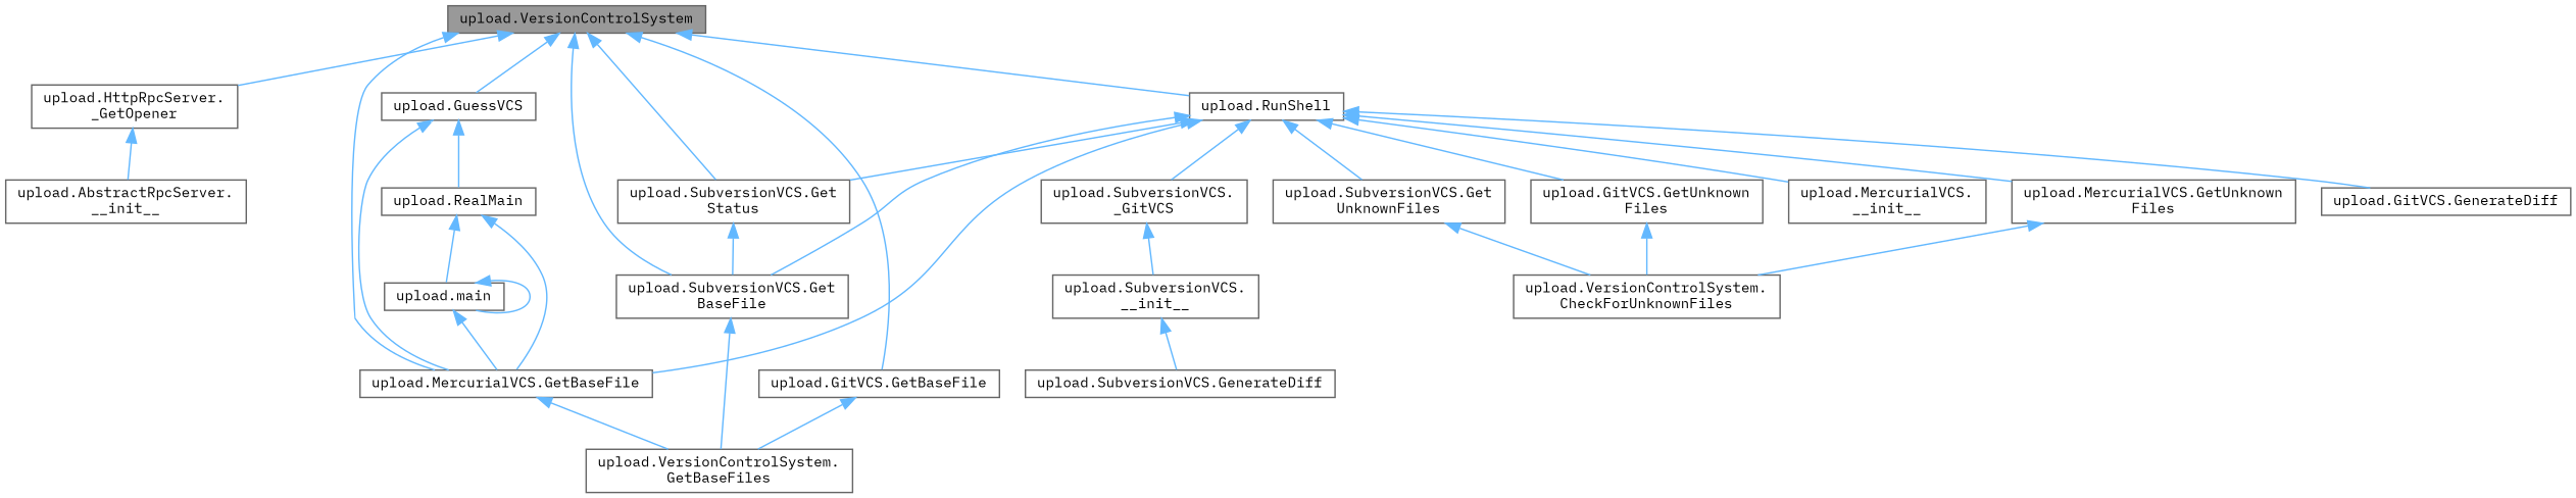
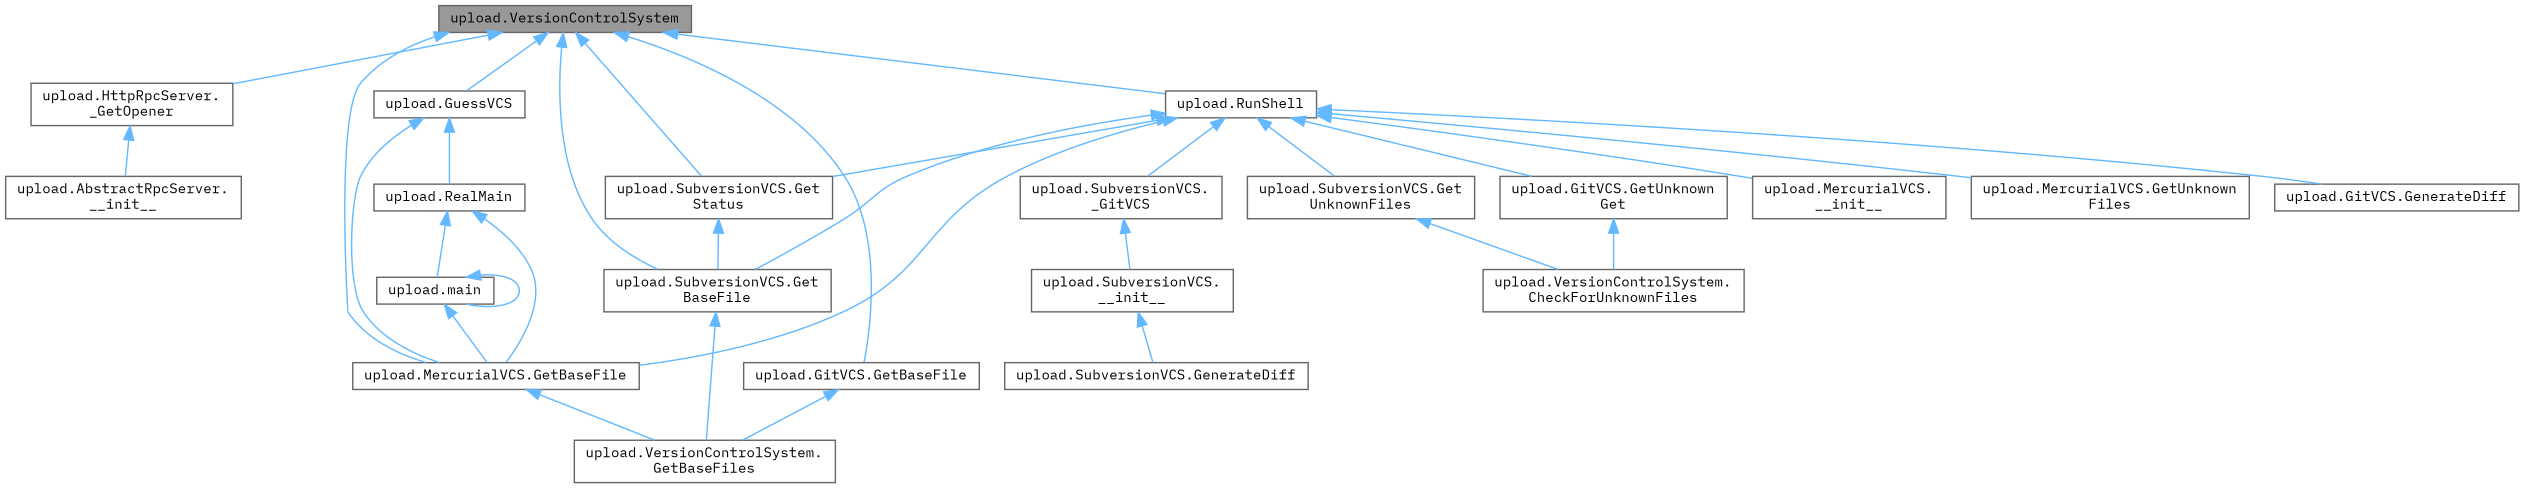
  digraph {
    fontname="IBM Plex Mono"
    rankdir=TB
    node [color=grey40 fillcolor=white fontname="IBM Plex Mono" fontsize=10 shape=box style=filled]
    edge [color=steelblue1 dir=back fontname="IBM Plex Mono" fontsize=10 labelfontname=Helvetica labelfontsize=10 style=solid]
    n1 [color=gray40 fillcolor=grey60 fontcolor=black height=0.2 label="upload.VersionControlSystem" width=0.4]
    n2 [height=0.2 label="upload.HttpRpcServer.\l_GetOpener" width=0.4]
    n3 [height=0.2 label="upload.SubversionVCS.Get\lBaseFile" width=0.4]
    n4 [height=0.2 label="upload.GitVCS.GetBaseFile" width=0.4]
    n5 [height=0.2 label="upload.MercurialVCS.GetBaseFile" width=0.4]
    n6 [height=0.2 label="upload.SubversionVCS.Get\lStatus" width=0.4]
    n7 [height=0.2 label="upload.GuessVCS" width=0.4]
    n8 [height=0.2 label="upload.RunShell" width=0.4]
    n9 [height=0.2 label="upload.AbstractRpcServer.\l__init__" width=0.4]
    n10 [height=0.2 label="upload.VersionControlSystem.\lGetBaseFiles" width=0.4]
    n11 [height=0.2 label="upload.RealMain" width=0.4]
    n12 [height=0.2 label="upload.MercurialVCS.\l__init__" width=0.4]
    n13 [height=0.2 label="upload.SubversionVCS.\l_GitVCS" width=0.4]
    n14 [height=0.2 label="upload.GitVCS.GenerateDiff" width=0.4]
    n15 [height=0.2 label="upload.SubversionVCS.Get\lUnknownFiles" width=0.4]
-   n16 [height=0.2 label="upload.GitVCS.GetUnknown\lFiles" width=0.4]
+   n16 [height=0.2 label="upload.GitVCS.GetUnknown\lGet" width=0.4]
    n17 [height=0.2 label="upload.MercurialVCS.GetUnknown\lFiles" width=0.4]
    n18 [height=0.2 label="upload.main" width=0.4]
    n19 [height=0.2 label="upload.SubversionVCS.\l__init__" width=0.4]
    n20 [height=0.2 label="upload.SubversionVCS.GenerateDiff" width=0.4]
    n21 [height=0.2 label="upload.VersionControlSystem.\lCheckForUnknownFiles" width=0.4]
    n1 -> n2
    n1 -> n3
    n1 -> n4
    n1 -> n5
    n1 -> n6
    n1 -> n7
    n1 -> n8
    n2 -> n9
    n3 -> n10
    n4 -> n10
    n5 -> n10
    n6 -> n3
    n7 -> n5
    n7 -> n11
    n8 -> n3
    n8 -> n5
    n8 -> n6
    n8 -> n12
    n8 -> n13
    n8 -> n14
    n8 -> n15
    n8 -> n16
    n8 -> n17
    n11 -> n5
    n11 -> n18
    n13 -> n19
    n15 -> n21
    n16 -> n21
-   n17 -> n21
    n18 -> n5
    n18 -> n18
    n19 -> n20
  }
